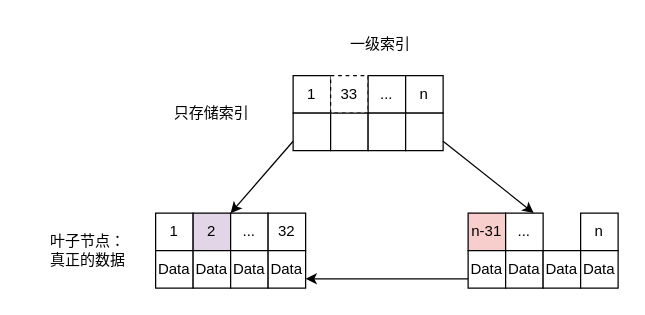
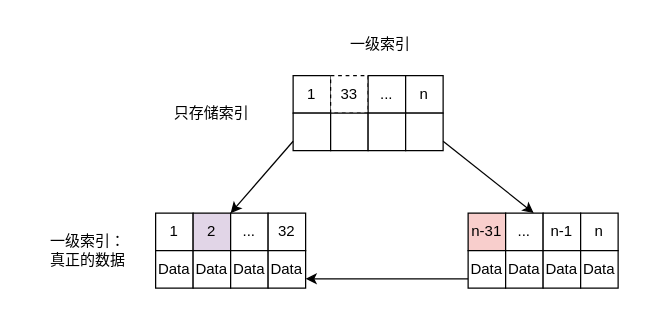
  <mxCell id="0" />
  <mxCell id="1" parent="0" />
  <mxCell id="2" value="一级索引" style="text;html=1;align=center;verticalAlign=middle;whiteSpace=wrap;rounded=0;" parent="1" vertex="1"><mxGeometry x="274" y="20" width="60" height="30" as="geometry" /></mxCell>
  <mxCell id="3" value="" style="group" parent="1" vertex="1" connectable="0"><mxGeometry x="234" y="60" width="120" height="60" as="geometry" /></mxCell>
  <mxCell id="4" value="" style="group" parent="3" vertex="1" connectable="0"><mxGeometry width="120" height="30" as="geometry" /></mxCell>
  <mxCell id="5" value="" style="group" parent="4" vertex="1" connectable="0"><mxGeometry width="60" height="30" as="geometry" /></mxCell>
  <mxCell id="6" value="1" style="rounded=0;whiteSpace=wrap;html=1;" parent="5" vertex="1"><mxGeometry width="30" height="30" as="geometry" /></mxCell>
  <mxCell id="7" value="33" style="rounded=0;whiteSpace=wrap;html=1;dashed=1;" parent="5" vertex="1"><mxGeometry x="30" width="30" height="30" as="geometry" /></mxCell>
  <mxCell id="8" value="" style="group" parent="4" vertex="1" connectable="0"><mxGeometry x="60" width="60" height="30" as="geometry" /></mxCell>
  <mxCell id="9" value="..." style="rounded=0;whiteSpace=wrap;html=1;" parent="8" vertex="1"><mxGeometry width="30" height="30" as="geometry" /></mxCell>
  <mxCell id="10" value="n" style="rounded=0;whiteSpace=wrap;html=1;" parent="8" vertex="1"><mxGeometry x="30" width="30" height="30" as="geometry" /></mxCell>
  <mxCell id="11" value="" style="group" parent="3" vertex="1" connectable="0"><mxGeometry y="30" width="120" height="30" as="geometry" /></mxCell>
  <mxCell id="12" value="" style="group" parent="11" vertex="1" connectable="0"><mxGeometry width="60" height="30" as="geometry" /></mxCell>
  <mxCell id="13" value="" style="rounded=0;whiteSpace=wrap;html=1;" parent="12" vertex="1"><mxGeometry width="30" height="30" as="geometry" /></mxCell>
  <mxCell id="14" value="" style="rounded=0;whiteSpace=wrap;html=1;" parent="12" vertex="1"><mxGeometry x="30" width="30" height="30" as="geometry" /></mxCell>
  <mxCell id="15" value="" style="group" parent="11" vertex="1" connectable="0"><mxGeometry x="60" width="60" height="30" as="geometry" /></mxCell>
  <mxCell id="16" value="" style="rounded=0;whiteSpace=wrap;html=1;" parent="15" vertex="1"><mxGeometry width="30" height="30" as="geometry" /></mxCell>
  <mxCell id="17" value="" style="rounded=0;whiteSpace=wrap;html=1;" parent="15" vertex="1"><mxGeometry x="30" width="30" height="30" as="geometry" /></mxCell>
  <mxCell id="18" value="" style="group" parent="1" vertex="1" connectable="0"><mxGeometry x="124" y="170" width="120" height="60" as="geometry" /></mxCell>
  <mxCell id="19" value="" style="group" parent="18" vertex="1" connectable="0"><mxGeometry width="120" height="30" as="geometry" /></mxCell>
  <mxCell id="20" value="" style="group" parent="19" vertex="1" connectable="0"><mxGeometry width="60" height="30" as="geometry" /></mxCell>
  <mxCell id="21" value="1" style="rounded=0;whiteSpace=wrap;html=1;" parent="20" vertex="1"><mxGeometry width="30" height="30" as="geometry" /></mxCell>
  <mxCell id="22" value="2" style="rounded=0;whiteSpace=wrap;html=1;fillColor=#e1d5e7;" parent="20" vertex="1"><mxGeometry x="30" width="30" height="30" as="geometry" /></mxCell>
  <mxCell id="23" value="" style="group" parent="19" vertex="1" connectable="0"><mxGeometry x="60" width="60" height="30" as="geometry" /></mxCell>
  <mxCell id="24" value="..." style="rounded=0;whiteSpace=wrap;html=1;" parent="23" vertex="1"><mxGeometry width="30" height="30" as="geometry" /></mxCell>
  <mxCell id="25" value="32" style="rounded=0;whiteSpace=wrap;html=1;" parent="23" vertex="1"><mxGeometry x="30" width="30" height="30" as="geometry" /></mxCell>
  <mxCell id="26" value="" style="group" parent="18" vertex="1" connectable="0"><mxGeometry y="30" width="120" height="30" as="geometry" /></mxCell>
  <mxCell id="27" value="" style="group" parent="26" vertex="1" connectable="0"><mxGeometry width="60" height="30" as="geometry" /></mxCell>
  <mxCell id="28" value="Data" style="rounded=0;whiteSpace=wrap;html=1;" parent="27" vertex="1"><mxGeometry width="30" height="30" as="geometry" /></mxCell>
  <mxCell id="29" value="Data" style="rounded=0;whiteSpace=wrap;html=1;" parent="27" vertex="1"><mxGeometry x="30" width="30" height="30" as="geometry" /></mxCell>
  <mxCell id="30" value="" style="group" parent="26" vertex="1" connectable="0"><mxGeometry x="60" width="60" height="30" as="geometry" /></mxCell>
  <mxCell id="31" value="Data" style="rounded=0;whiteSpace=wrap;html=1;" parent="30" vertex="1"><mxGeometry width="30" height="30" as="geometry" /></mxCell>
  <mxCell id="32" value="Data" style="rounded=0;whiteSpace=wrap;html=1;" parent="30" vertex="1"><mxGeometry x="30" width="30" height="30" as="geometry" /></mxCell>
  <mxCell id="33" value="" style="group" parent="1" vertex="1" connectable="0"><mxGeometry x="374" y="170" width="120" height="60" as="geometry" /></mxCell>
  <mxCell id="34" value="" style="group" parent="33" vertex="1" connectable="0"><mxGeometry width="120" height="30" as="geometry" /></mxCell>
  <mxCell id="35" value="" style="group" parent="34" vertex="1" connectable="0"><mxGeometry width="60" height="30" as="geometry" /></mxCell>
  <mxCell id="36" value="n-31" style="rounded=0;whiteSpace=wrap;html=1;fillColor=#f8cecc;" parent="35" vertex="1"><mxGeometry width="30" height="30" as="geometry" /></mxCell>
  <mxCell id="37" value="..." style="rounded=0;whiteSpace=wrap;html=1;" parent="35" vertex="1"><mxGeometry x="30" width="30" height="30" as="geometry" /></mxCell>
  <mxCell id="38" value="" style="group" parent="34" vertex="1" connectable="0"><mxGeometry x="60" width="60" height="30" as="geometry" /></mxCell>
+ <mxCell id="39" value="n-1" style="rounded=0;whiteSpace=wrap;html=1;" parent="38" vertex="1"><mxGeometry width="30" height="30" as="geometry" /></mxCell>
  <mxCell id="40" value="n" style="rounded=0;whiteSpace=wrap;html=1;" parent="38" vertex="1"><mxGeometry x="30" width="30" height="30" as="geometry" /></mxCell>
  <mxCell id="41" value="" style="group" parent="33" vertex="1" connectable="0"><mxGeometry y="30" width="120" height="30" as="geometry" /></mxCell>
  <mxCell id="42" value="" style="group" parent="41" vertex="1" connectable="0"><mxGeometry width="60" height="30" as="geometry" /></mxCell>
  <mxCell id="43" value="Data" style="rounded=0;whiteSpace=wrap;html=1;" parent="42" vertex="1"><mxGeometry width="30" height="30" as="geometry" /></mxCell>
  <mxCell id="44" value="Data" style="rounded=0;whiteSpace=wrap;html=1;" parent="42" vertex="1"><mxGeometry x="30" width="30" height="30" as="geometry" /></mxCell>
  <mxCell id="45" value="" style="group" parent="41" vertex="1" connectable="0"><mxGeometry x="60" width="60" height="30" as="geometry" /></mxCell>
  <mxCell id="46" value="Data" style="rounded=0;whiteSpace=wrap;html=1;" parent="45" vertex="1"><mxGeometry width="30" height="30" as="geometry" /></mxCell>
  <mxCell id="47" value="Data" style="rounded=0;whiteSpace=wrap;html=1;" parent="45" vertex="1"><mxGeometry x="30" width="30" height="30" as="geometry" /></mxCell>
  <mxCell id="48" value="" style="endArrow=classic;html=1;rounded=0;entryX=0;entryY=0;entryDx=0;entryDy=0;exitX=0;exitY=0.75;exitDx=0;exitDy=0;" parent="1" source="13" target="24" edge="1"><mxGeometry width="50" height="50" relative="1" as="geometry"><mxPoint x="104" y="140" as="sourcePoint" /><mxPoint x="154" y="90" as="targetPoint" /></mxGeometry></mxCell>
  <mxCell id="49" value="" style="endArrow=classic;html=1;rounded=0;entryX=0.75;entryY=0;entryDx=0;entryDy=0;exitX=1;exitY=0.75;exitDx=0;exitDy=0;" parent="1" source="17" target="37" edge="1"><mxGeometry width="50" height="50" relative="1" as="geometry"><mxPoint x="334" y="180" as="sourcePoint" /><mxPoint x="384" y="130" as="targetPoint" /></mxGeometry></mxCell>
  <mxCell id="50" value="" style="endArrow=classic;html=1;rounded=0;entryX=1;entryY=0.75;entryDx=0;entryDy=0;exitX=0;exitY=0.75;exitDx=0;exitDy=0;" parent="1" source="43" target="32" edge="1"><mxGeometry width="50" height="50" relative="1" as="geometry"><mxPoint x="284" y="300" as="sourcePoint" /><mxPoint x="324" y="240" as="targetPoint" /></mxGeometry></mxCell>
  <mxCell id="51" value="只存储索引" style="text;html=1;align=center;verticalAlign=middle;whiteSpace=wrap;rounded=0;" parent="1" vertex="1"><mxGeometry x="134" y="75" width="70" height="30" as="geometry" /></mxCell>
- <mxCell id="52" value="叶子节点：&lt;div&gt;真正的数据&lt;/div&gt;" style="text;html=1;align=center;verticalAlign=middle;whiteSpace=wrap;rounded=0;" parent="1" vertex="1"><mxGeometry x="20" y="185" width="100" height="30" as="geometry" /></mxCell>
+ <mxCell id="52" value="一级索引：&lt;div&gt;真正的数据&lt;/div&gt;" style="text;html=1;align=center;verticalAlign=middle;whiteSpace=wrap;rounded=0;" parent="1" vertex="1"><mxGeometry x="20" y="185" width="100" height="30" as="geometry" /></mxCell>
